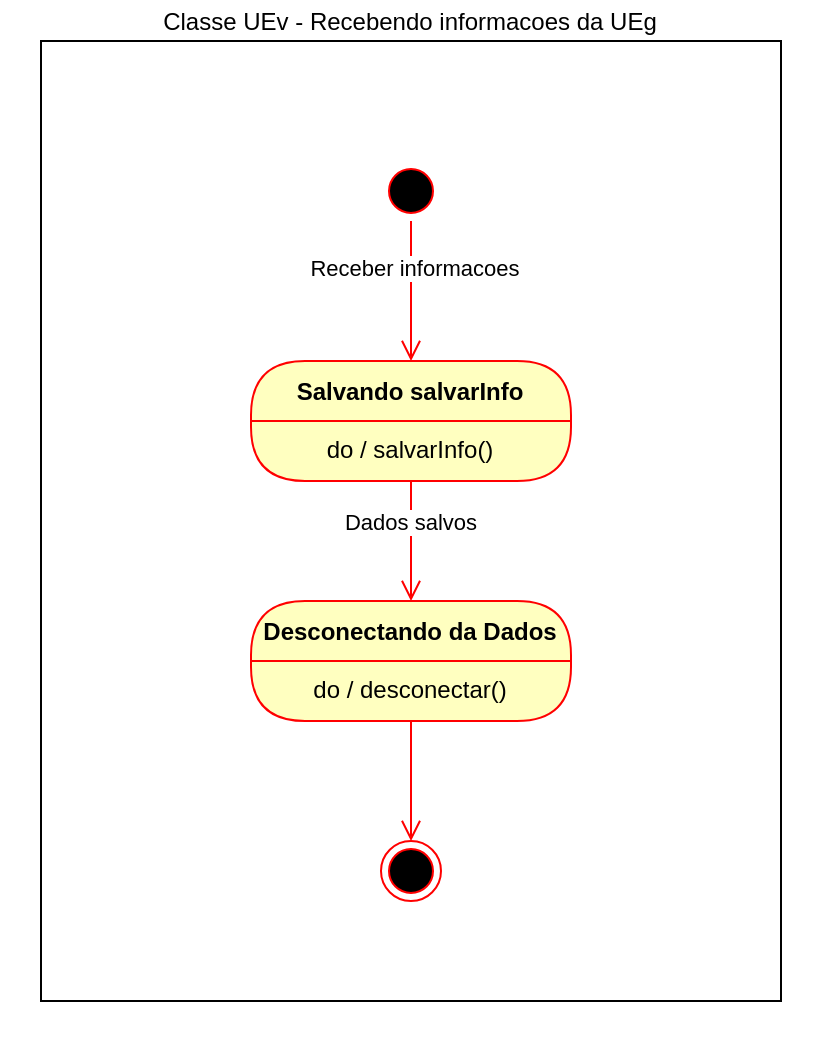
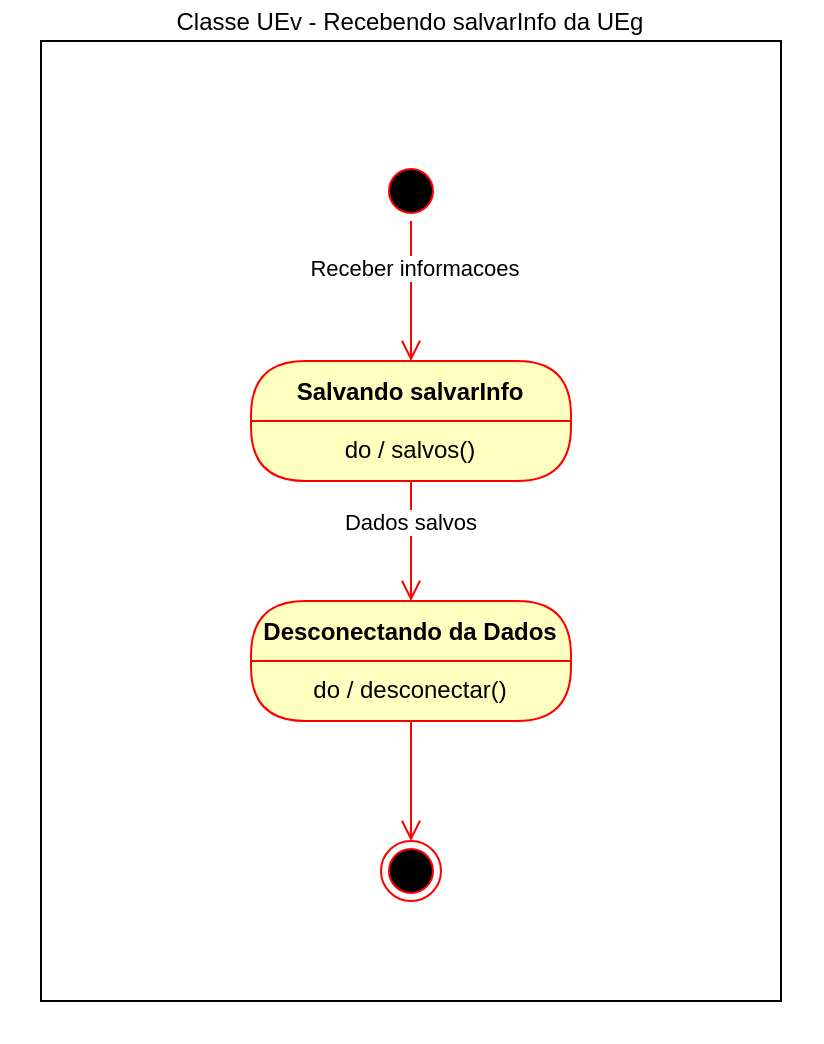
  <mxCell id="0" />
  <mxCell id="1" parent="0" />
  <mxCell id="2" value="" style="ellipse;html=1;shape=startState;fillColor=#000000;strokeColor=#ff0000;" vertex="1" parent="1"><mxGeometry x="190" y="80" width="30" height="30" as="geometry" /></mxCell>
  <mxCell id="3" value="" style="edgeStyle=orthogonalEdgeStyle;html=1;verticalAlign=bottom;endArrow=open;endSize=8;strokeColor=#ff0000;rounded=0;entryX=0.5;entryY=0;entryDx=0;entryDy=0;" edge="1" source="2" parent="1" target="5"><mxGeometry relative="1" as="geometry"><mxPoint x="205" y="170" as="targetPoint" /></mxGeometry></mxCell>
  <mxCell id="4" value="Receber informacoes" style="edgeLabel;html=1;align=center;verticalAlign=middle;resizable=0;points=[];" vertex="1" connectable="0" parent="3"><mxGeometry x="-0.343" y="1" relative="1" as="geometry"><mxPoint as="offset" /></mxGeometry></mxCell>
  <mxCell id="5" value="Salvando salvarInfo" style="swimlane;fontStyle=1;align=center;verticalAlign=middle;childLayout=stackLayout;horizontal=1;startSize=30;horizontalStack=0;resizeParent=0;resizeLast=1;container=0;fontColor=#000000;collapsible=0;rounded=1;arcSize=30;strokeColor=#ff0000;fillColor=#ffffc0;swimlaneFillColor=#ffffc0;dropTarget=0;" vertex="1" parent="1"><mxGeometry x="125" y="180" width="160" height="60" as="geometry" /></mxCell>
- <mxCell id="6" value="do / salvarInfo()" style="text;html=1;strokeColor=none;fillColor=none;align=center;verticalAlign=middle;spacingLeft=4;spacingRight=4;whiteSpace=wrap;overflow=hidden;rotatable=0;fontColor=#000000;" vertex="1" parent="5"><mxGeometry y="30" width="160" height="30" as="geometry" /></mxCell>
+ <mxCell id="6" value="do / salvos()" style="text;html=1;strokeColor=none;fillColor=none;align=center;verticalAlign=middle;spacingLeft=4;spacingRight=4;whiteSpace=wrap;overflow=hidden;rotatable=0;fontColor=#000000;" vertex="1" parent="5"><mxGeometry y="30" width="160" height="30" as="geometry" /></mxCell>
  <mxCell id="7" value="Dados salvos" style="edgeStyle=orthogonalEdgeStyle;html=1;verticalAlign=bottom;endArrow=open;endSize=8;strokeColor=#ff0000;rounded=0;" edge="1" source="5" parent="1"><mxGeometry relative="1" as="geometry"><mxPoint x="205" y="300" as="targetPoint" /></mxGeometry></mxCell>
  <mxCell id="8" value="Desconectando da Dados" style="swimlane;fontStyle=1;align=center;verticalAlign=middle;childLayout=stackLayout;horizontal=1;startSize=30;horizontalStack=0;resizeParent=0;resizeLast=1;container=0;fontColor=#000000;collapsible=0;rounded=1;arcSize=30;strokeColor=#ff0000;fillColor=#ffffc0;swimlaneFillColor=#ffffc0;dropTarget=0;" vertex="1" parent="1"><mxGeometry x="125" y="300" width="160" height="60" as="geometry" /></mxCell>
  <mxCell id="9" value="do / desconectar()" style="text;html=1;strokeColor=none;fillColor=none;align=center;verticalAlign=middle;spacingLeft=4;spacingRight=4;whiteSpace=wrap;overflow=hidden;rotatable=0;fontColor=#000000;" vertex="1" parent="8"><mxGeometry y="30" width="160" height="30" as="geometry" /></mxCell>
  <mxCell id="10" value="" style="edgeStyle=orthogonalEdgeStyle;html=1;verticalAlign=bottom;endArrow=open;endSize=8;strokeColor=#ff0000;rounded=0;" edge="1" source="8" parent="1"><mxGeometry relative="1" as="geometry"><mxPoint x="205" y="420" as="targetPoint" /></mxGeometry></mxCell>
  <mxCell id="11" value="" style="ellipse;html=1;shape=endState;fillColor=#000000;strokeColor=#ff0000;" vertex="1" parent="1"><mxGeometry x="190" y="420" width="30" height="30" as="geometry" /></mxCell>
- <mxCell id="12" value="Classe UEv - Recebendo informacoes da UEg" style="rounded=0;whiteSpace=wrap;html=1;fillColor=none;labelPosition=center;verticalLabelPosition=top;align=center;verticalAlign=bottom;" vertex="1" parent="1"><mxGeometry x="20" y="20" width="370" height="480" as="geometry" /></mxCell>
+ <mxCell id="12" value="Classe UEv - Recebendo salvarInfo da UEg" style="rounded=0;whiteSpace=wrap;html=1;fillColor=none;labelPosition=center;verticalLabelPosition=top;align=center;verticalAlign=bottom;" vertex="1" parent="1"><mxGeometry x="20" y="20" width="370" height="480" as="geometry" /></mxCell>
